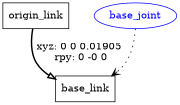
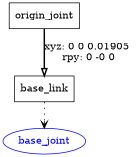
  digraph {
    node [shape=box]
-   n1 [label=origin_link]
+   n1 [label=origin_joint]
    n2 [label=base_link]
    base_joint [color=blue fontcolor=blue shape=ellipse]
    n1 -> n2 [arrowhead=onormal label="xyz: 0 0 0.01905 \nrpy: 0 -0 0" style=bold]
-   base_joint -> n2 [arrowhead=vee style=dotted]
+   n2 -> base_joint [arrowhead=vee style=dotted]
  }
